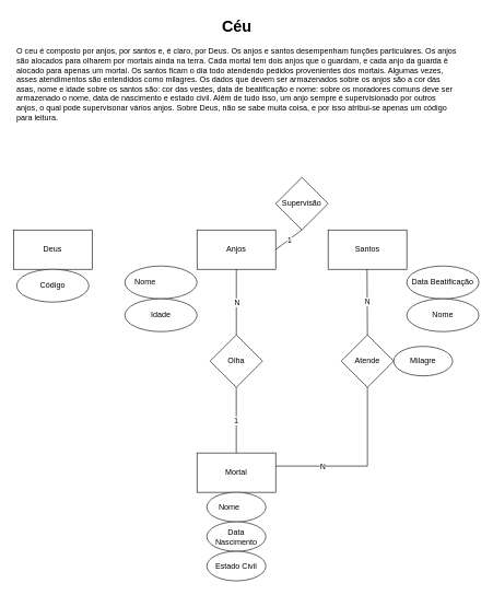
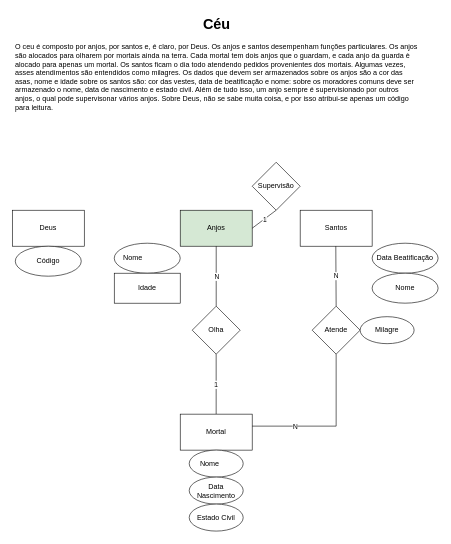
  <mxCell id="0" />
  <mxCell id="1" parent="0" />
  <mxCell id="2" value="&lt;h1 style=&quot;text-align: center;&quot;&gt;Céu&lt;/h1&gt;&lt;p&gt;O ceu é composto por anjos, por santos e, é claro, por Deus. Os anjos e santos desempenham funções particulares. Os anjos são alocados para olharem por mortais ainda na terra. Cada mortal tem dois anjos que o guardam, e cada anjo da guarda è alocado para apenas um mortal. Os santos ficam o dia todo atendendo pedidos provenientes dos mortais. Algumas vezes, asses atendimentos são entendidos como milagres. Os dados que devem ser armazenados sobre os anjos são a cor das asas, nome e idade sobre os santos são: cor das vestes, data de beatificação e nome: sobre os moradores comuns deve ser armazenado o nome, data de nascimento e estado civil. Além de tudo isso, um anjo sempre é supervisionado por outros anjos, o qual pode supervisonar vários anjos. Sobre Deus, não se sabe muita coisa, e por isso atribui-se apenas um código para leitura.&lt;br&gt;&lt;/p&gt;" style="text;html=1;spacing=5;spacingTop=-20;whiteSpace=wrap;overflow=hidden;rounded=0;" parent="1" vertex="1"><mxGeometry x="20" y="20" width="680" height="190" as="geometry" /></mxCell>
  <mxCell id="3" value="Deus" style="rounded=0;whiteSpace=wrap;html=1;" parent="1" vertex="1"><mxGeometry x="20" y="350" width="120" height="60" as="geometry" /></mxCell>
  <mxCell id="4" value="Santos" style="rounded=0;whiteSpace=wrap;html=1;" parent="1" vertex="1"><mxGeometry x="500" y="350" width="120" height="60" as="geometry" /></mxCell>
- <mxCell id="5" value="Anjos" style="rounded=0;whiteSpace=wrap;html=1;" parent="1" vertex="1"><mxGeometry x="300" y="350" width="120" height="60" as="geometry" /></mxCell>
+ <mxCell id="5" value="Anjos" style="rounded=0;whiteSpace=wrap;html=1;fillColor=#d5e8d4;" parent="1" vertex="1"><mxGeometry x="300" y="350" width="120" height="60" as="geometry" /></mxCell>
  <mxCell id="6" value="Nome&lt;span style=&quot;white-space: pre;&quot;&gt;&#09;&lt;/span&gt;&lt;span style=&quot;white-space: pre;&quot;&gt;&#09;&lt;/span&gt;" style="ellipse;whiteSpace=wrap;html=1;" parent="1" vertex="1"><mxGeometry x="190" y="405" width="110" height="50" as="geometry" /></mxCell>
- <mxCell id="7" value="Idade" style="ellipse;whiteSpace=wrap;html=1;" parent="1" vertex="1"><mxGeometry x="190" y="455" width="110" height="50" as="geometry" /></mxCell>
+ <mxCell id="7" value="Idade" style="whiteSpace=wrap;html=1;rounded=0;" parent="1" vertex="1"><mxGeometry x="190" y="455" width="110" height="50" as="geometry" /></mxCell>
  <mxCell id="8" value="Data Beatificação" style="ellipse;whiteSpace=wrap;html=1;" parent="1" vertex="1"><mxGeometry x="620" y="405" width="110" height="50" as="geometry" /></mxCell>
  <mxCell id="9" value="Nome" style="ellipse;whiteSpace=wrap;html=1;" parent="1" vertex="1"><mxGeometry x="620" y="455" width="110" height="50" as="geometry" /></mxCell>
  <mxCell id="10" value="Código" style="ellipse;whiteSpace=wrap;html=1;" parent="1" vertex="1"><mxGeometry x="25" y="410" width="110" height="50" as="geometry" /></mxCell>
  <mxCell id="11" value="" style="endArrow=none;html=1;rounded=0;exitX=0.5;exitY=1;exitDx=0;exitDy=0;endFill=0;" edge="1" parent="1" source="5"><mxGeometry relative="1" as="geometry"><mxPoint x="300" y="440" as="sourcePoint" /><mxPoint x="360" y="510" as="targetPoint" /></mxGeometry></mxCell>
  <mxCell id="12" value="N" style="edgeLabel;resizable=0;html=1;;align=center;verticalAlign=middle;" connectable="0" vertex="1" parent="11"><mxGeometry relative="1" as="geometry" /></mxCell>
  <mxCell id="13" value="N" style="edgeLabel;html=1;align=center;verticalAlign=middle;resizable=0;points=[];" vertex="1" connectable="0" parent="11"><mxGeometry x="-0.009" relative="1" as="geometry"><mxPoint as="offset" /></mxGeometry></mxCell>
  <mxCell id="14" value="Olha" style="rhombus;whiteSpace=wrap;html=1;" vertex="1" parent="1"><mxGeometry x="320" y="510" width="80" height="80" as="geometry" /></mxCell>
  <mxCell id="15" value="" style="endArrow=none;html=1;rounded=0;exitX=0.5;exitY=1;exitDx=0;exitDy=0;endFill=0;" edge="1" parent="1"><mxGeometry relative="1" as="geometry"><mxPoint x="359.94" y="590" as="sourcePoint" /><mxPoint x="359.94" y="690" as="targetPoint" /></mxGeometry></mxCell>
  <mxCell id="16" value="N" style="edgeLabel;resizable=0;html=1;;align=center;verticalAlign=middle;" connectable="0" vertex="1" parent="15"><mxGeometry relative="1" as="geometry" /></mxCell>
  <mxCell id="17" value="1" style="edgeLabel;html=1;align=center;verticalAlign=middle;resizable=0;points=[];" vertex="1" connectable="0" parent="15"><mxGeometry x="-0.009" relative="1" as="geometry"><mxPoint as="offset" /></mxGeometry></mxCell>
  <mxCell id="18" value="Mortal" style="rounded=0;whiteSpace=wrap;html=1;" vertex="1" parent="1"><mxGeometry x="300" y="690" width="120" height="60" as="geometry" /></mxCell>
  <mxCell id="19" value="" style="endArrow=none;html=1;rounded=0;endFill=0;" edge="1" parent="1"><mxGeometry relative="1" as="geometry"><mxPoint x="560" y="710" as="sourcePoint" /><mxPoint x="420" y="710" as="targetPoint" /></mxGeometry></mxCell>
  <mxCell id="20" value="N" style="edgeLabel;resizable=0;html=1;;align=center;verticalAlign=middle;" connectable="0" vertex="1" parent="19"><mxGeometry relative="1" as="geometry" /></mxCell>
  <mxCell id="21" value="N" style="edgeLabel;html=1;align=center;verticalAlign=middle;resizable=0;points=[];" vertex="1" connectable="0" parent="19"><mxGeometry x="-0.009" relative="1" as="geometry"><mxPoint as="offset" /></mxGeometry></mxCell>
  <mxCell id="22" value="" style="endArrow=none;html=1;rounded=0;endFill=0;" edge="1" parent="1"><mxGeometry relative="1" as="geometry"><mxPoint x="559.41" y="410" as="sourcePoint" /><mxPoint x="560" y="510" as="targetPoint" /></mxGeometry></mxCell>
  <mxCell id="23" value="N" style="edgeLabel;resizable=0;html=1;;align=center;verticalAlign=middle;" connectable="0" vertex="1" parent="22"><mxGeometry relative="1" as="geometry" /></mxCell>
  <mxCell id="24" value="N" style="edgeLabel;html=1;align=center;verticalAlign=middle;resizable=0;points=[];" vertex="1" connectable="0" parent="22"><mxGeometry x="-0.009" relative="1" as="geometry"><mxPoint as="offset" /></mxGeometry></mxCell>
  <mxCell id="25" value="Atende" style="rhombus;whiteSpace=wrap;html=1;" vertex="1" parent="1"><mxGeometry x="520" y="510" width="80" height="80" as="geometry" /></mxCell>
  <mxCell id="26" value="" style="endArrow=none;html=1;rounded=0;" edge="1" parent="1"><mxGeometry width="50" height="50" relative="1" as="geometry"><mxPoint x="560" y="710" as="sourcePoint" /><mxPoint x="560" y="590" as="targetPoint" /></mxGeometry></mxCell>
  <mxCell id="27" value="Milagre" style="ellipse;whiteSpace=wrap;html=1;" vertex="1" parent="1"><mxGeometry x="600" y="527.5" width="90" height="45" as="geometry" /></mxCell>
  <mxCell id="28" value="Nome&lt;span style=&quot;white-space: pre;&quot;&gt;&#09;&lt;/span&gt;" style="ellipse;whiteSpace=wrap;html=1;" vertex="1" parent="1"><mxGeometry x="315" y="750" width="90" height="45" as="geometry" /></mxCell>
  <mxCell id="29" value="Data Nascimento" style="ellipse;whiteSpace=wrap;html=1;" vertex="1" parent="1"><mxGeometry x="315" y="795" width="90" height="45" as="geometry" /></mxCell>
  <mxCell id="30" value="Estado Civil" style="ellipse;whiteSpace=wrap;html=1;" vertex="1" parent="1"><mxGeometry x="315" y="840" width="90" height="45" as="geometry" /></mxCell>
  <mxCell id="31" value="" style="endArrow=none;html=1;rounded=0;endFill=0;entryX=1;entryY=0.5;entryDx=0;entryDy=0;" edge="1" parent="1" target="5"><mxGeometry relative="1" as="geometry"><mxPoint x="460" y="350" as="sourcePoint" /><mxPoint x="420" y="355" as="targetPoint" /></mxGeometry></mxCell>
  <mxCell id="32" value="N" style="edgeLabel;resizable=0;html=1;;align=center;verticalAlign=middle;" connectable="0" vertex="1" parent="31"><mxGeometry relative="1" as="geometry" /></mxCell>
  <mxCell id="33" value="1" style="edgeLabel;html=1;align=center;verticalAlign=middle;resizable=0;points=[];" vertex="1" connectable="0" parent="31"><mxGeometry x="-0.009" relative="1" as="geometry"><mxPoint as="offset" /></mxGeometry></mxCell>
  <mxCell id="34" value="Supervisão" style="rhombus;whiteSpace=wrap;html=1;" vertex="1" parent="1"><mxGeometry x="420" y="270" width="80" height="80" as="geometry" /></mxCell>
